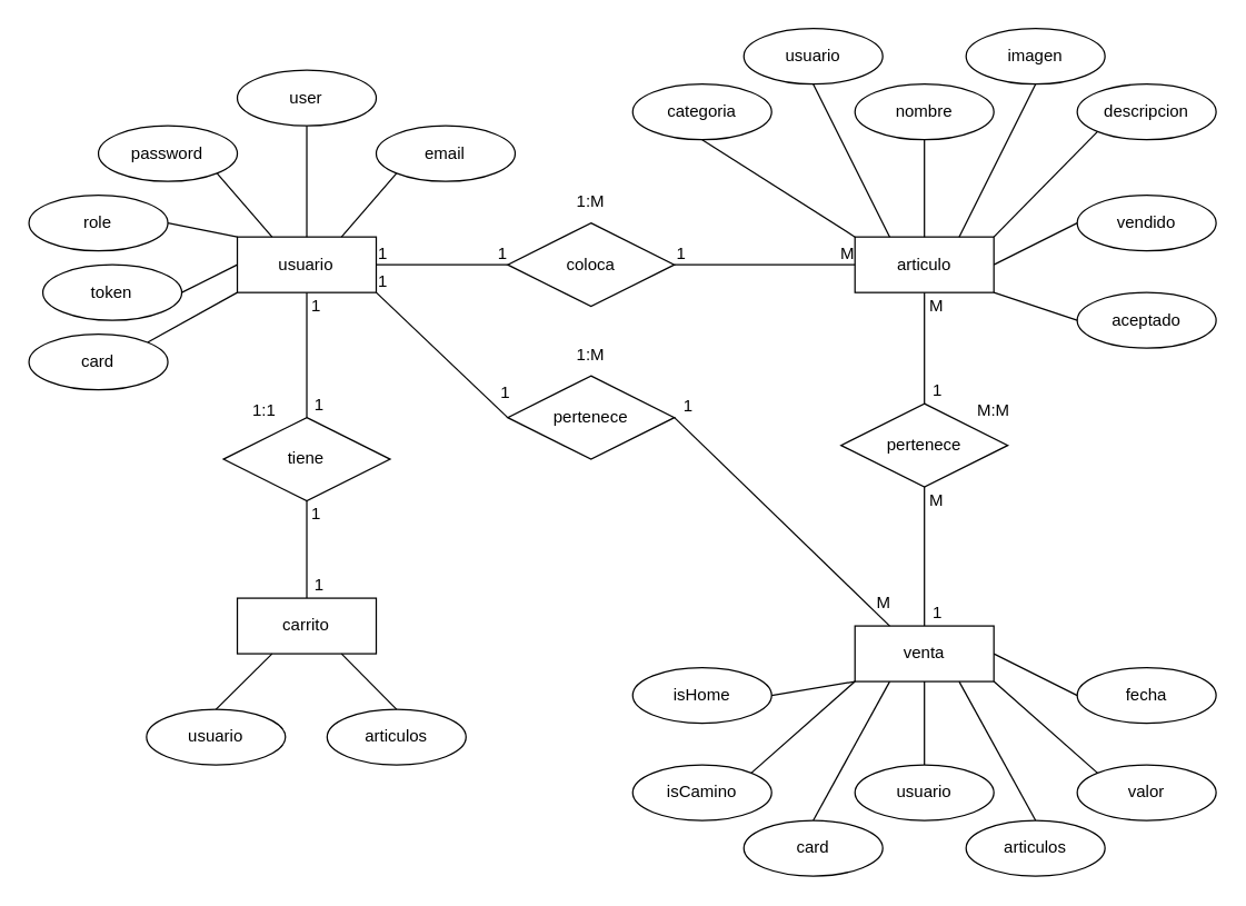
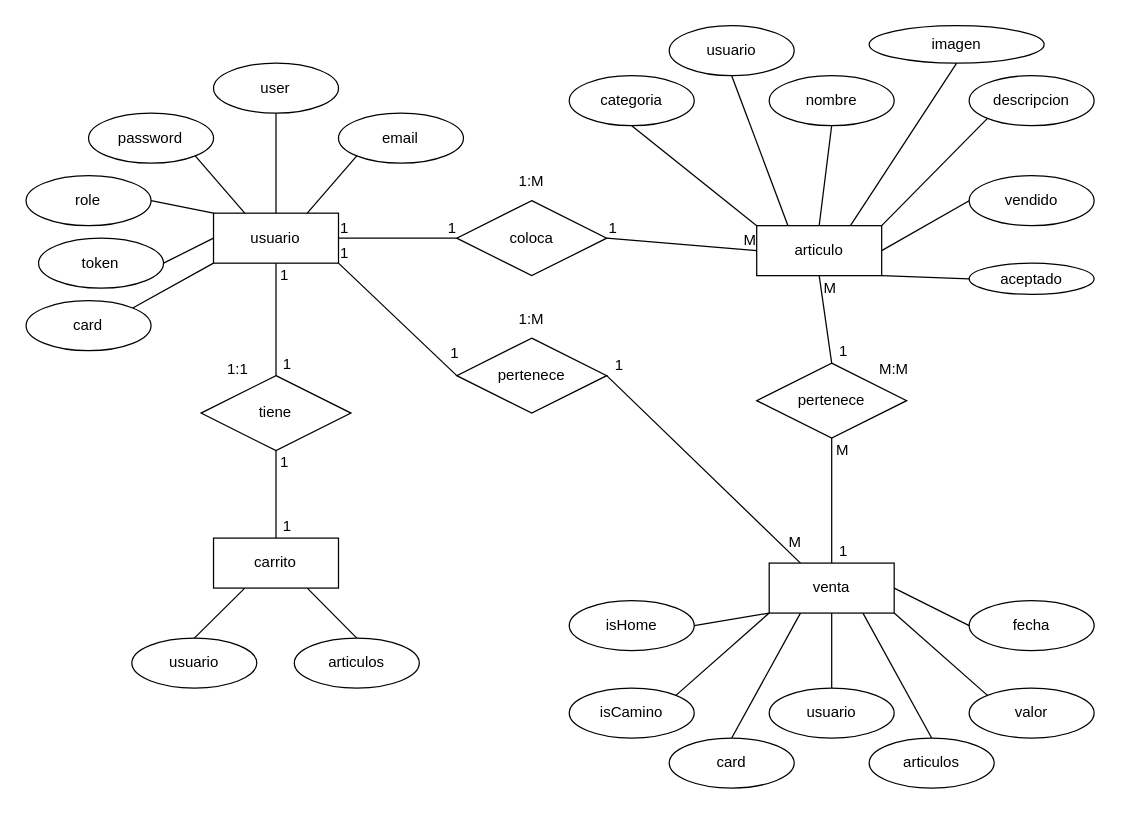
  <mxCell id="0" />
  <mxCell id="1" parent="0" />
  <mxCell id="2" value="user" style="ellipse;whiteSpace=wrap;html=1;align=center;" vertex="1" parent="1"><mxGeometry x="170.36" y="50" width="100" height="40" as="geometry" /></mxCell>
  <mxCell id="3" value="usuario" style="whiteSpace=wrap;html=1;align=center;" vertex="1" parent="1"><mxGeometry x="170.36" y="170" width="100" height="40" as="geometry" /></mxCell>
- <mxCell id="4" value="articulo" style="whiteSpace=wrap;html=1;align=center;" vertex="1" parent="1"><mxGeometry x="615" y="170" width="100" height="40" as="geometry" /></mxCell>
+ <mxCell id="4" value="articulo" style="whiteSpace=wrap;html=1;align=center;" vertex="1" parent="1"><mxGeometry x="605" y="180" width="100" height="40" as="geometry" /></mxCell>
  <mxCell id="5" value="carrito" style="whiteSpace=wrap;html=1;align=center;" vertex="1" parent="1"><mxGeometry x="170.36" y="430" width="100" height="40" as="geometry" /></mxCell>
  <mxCell id="6" value="venta" style="whiteSpace=wrap;html=1;align=center;" vertex="1" parent="1"><mxGeometry x="615" y="450" width="100" height="40" as="geometry" /></mxCell>
  <mxCell id="7" value="usuario" style="ellipse;whiteSpace=wrap;html=1;align=center;" vertex="1" parent="1"><mxGeometry x="535" y="20" width="100" height="40" as="geometry" /></mxCell>
  <mxCell id="8" value="nombre" style="ellipse;whiteSpace=wrap;html=1;align=center;" vertex="1" parent="1"><mxGeometry x="615" y="60" width="100" height="40" as="geometry" /></mxCell>
- <mxCell id="9" value="imagen" style="ellipse;whiteSpace=wrap;html=1;align=center;" vertex="1" parent="1"><mxGeometry x="695" y="20" width="100" height="40" as="geometry" /></mxCell>
+ <mxCell id="9" value="imagen" style="ellipse;whiteSpace=wrap;html=1;align=center;" vertex="1" parent="1"><mxGeometry x="695" y="20" width="140" height="30" as="geometry" /></mxCell>
  <mxCell id="10" value="descripcion" style="ellipse;whiteSpace=wrap;html=1;align=center;" vertex="1" parent="1"><mxGeometry x="775" y="60" width="100" height="40" as="geometry" /></mxCell>
  <mxCell id="11" value="categoria" style="ellipse;whiteSpace=wrap;html=1;align=center;" vertex="1" parent="1"><mxGeometry x="455" y="60" width="100" height="40" as="geometry" /></mxCell>
- <mxCell id="12" value="aceptado" style="ellipse;whiteSpace=wrap;html=1;align=center;" vertex="1" parent="1"><mxGeometry x="775" y="210" width="100" height="40" as="geometry" /></mxCell>
+ <mxCell id="12" value="aceptado" style="ellipse;whiteSpace=wrap;html=1;align=center;" vertex="1" parent="1"><mxGeometry x="775" y="210" width="100" height="25" as="geometry" /></mxCell>
  <mxCell id="13" value="vendido" style="ellipse;whiteSpace=wrap;html=1;align=center;" vertex="1" parent="1"><mxGeometry x="775" y="140" width="100" height="40" as="geometry" /></mxCell>
  <mxCell id="14" value="" style="endArrow=none;html=1;rounded=0;exitX=0.5;exitY=1;exitDx=0;exitDy=0;entryX=0;entryY=0;entryDx=0;entryDy=0;" edge="1" parent="1" source="11" target="4"><mxGeometry relative="1" as="geometry"><mxPoint x="515" y="280" as="sourcePoint" /><mxPoint x="675" y="280" as="targetPoint" /></mxGeometry></mxCell>
  <mxCell id="15" value="" style="endArrow=none;html=1;rounded=0;entryX=0.5;entryY=1;entryDx=0;entryDy=0;exitX=0.25;exitY=0;exitDx=0;exitDy=0;" edge="1" parent="1" source="4" target="7"><mxGeometry relative="1" as="geometry"><mxPoint x="515" y="280" as="sourcePoint" /><mxPoint x="675" y="280" as="targetPoint" /></mxGeometry></mxCell>
  <mxCell id="16" value="" style="endArrow=none;html=1;rounded=0;exitX=0.5;exitY=1;exitDx=0;exitDy=0;entryX=0.5;entryY=0;entryDx=0;entryDy=0;" edge="1" parent="1" source="8" target="4"><mxGeometry relative="1" as="geometry"><mxPoint x="515" y="280" as="sourcePoint" /><mxPoint x="675" y="280" as="targetPoint" /></mxGeometry></mxCell>
  <mxCell id="17" value="" style="endArrow=none;html=1;rounded=0;entryX=0.5;entryY=1;entryDx=0;entryDy=0;exitX=0.75;exitY=0;exitDx=0;exitDy=0;" edge="1" parent="1" source="4" target="9"><mxGeometry relative="1" as="geometry"><mxPoint x="515" y="280" as="sourcePoint" /><mxPoint x="675" y="280" as="targetPoint" /></mxGeometry></mxCell>
  <mxCell id="18" value="" style="endArrow=none;html=1;rounded=0;entryX=0;entryY=1;entryDx=0;entryDy=0;exitX=1;exitY=0;exitDx=0;exitDy=0;" edge="1" parent="1" source="4" target="10"><mxGeometry relative="1" as="geometry"><mxPoint x="515" y="280" as="sourcePoint" /><mxPoint x="675" y="280" as="targetPoint" /></mxGeometry></mxCell>
  <mxCell id="19" value="" style="endArrow=none;html=1;rounded=0;entryX=0;entryY=0.5;entryDx=0;entryDy=0;exitX=1;exitY=0.5;exitDx=0;exitDy=0;" edge="1" parent="1" source="4" target="13"><mxGeometry relative="1" as="geometry"><mxPoint x="515" y="280" as="sourcePoint" /><mxPoint x="675" y="280" as="targetPoint" /></mxGeometry></mxCell>
  <mxCell id="20" value="" style="endArrow=none;html=1;rounded=0;entryX=0;entryY=0.5;entryDx=0;entryDy=0;exitX=1;exitY=1;exitDx=0;exitDy=0;" edge="1" parent="1" source="4" target="12"><mxGeometry relative="1" as="geometry"><mxPoint x="515" y="280" as="sourcePoint" /><mxPoint x="675" y="280" as="targetPoint" /></mxGeometry></mxCell>
  <mxCell id="21" value="articulos" style="ellipse;whiteSpace=wrap;html=1;align=center;" vertex="1" parent="1"><mxGeometry x="695" y="590" width="100" height="40" as="geometry" /></mxCell>
  <mxCell id="22" value="usuario" style="ellipse;whiteSpace=wrap;html=1;align=center;" vertex="1" parent="1"><mxGeometry x="615" y="550" width="100" height="40" as="geometry" /></mxCell>
  <mxCell id="23" value="card" style="ellipse;whiteSpace=wrap;html=1;align=center;" vertex="1" parent="1"><mxGeometry x="535" y="590" width="100" height="40" as="geometry" /></mxCell>
  <mxCell id="24" value="valor" style="ellipse;whiteSpace=wrap;html=1;align=center;" vertex="1" parent="1"><mxGeometry x="775" y="550" width="100" height="40" as="geometry" /></mxCell>
  <mxCell id="25" value="fecha" style="ellipse;whiteSpace=wrap;html=1;align=center;" vertex="1" parent="1"><mxGeometry x="775" y="480" width="100" height="40" as="geometry" /></mxCell>
  <mxCell id="26" value="isCamino" style="ellipse;whiteSpace=wrap;html=1;align=center;" vertex="1" parent="1"><mxGeometry x="455" y="550" width="100" height="40" as="geometry" /></mxCell>
  <mxCell id="27" value="isHome" style="ellipse;whiteSpace=wrap;html=1;align=center;" vertex="1" parent="1"><mxGeometry x="455" y="480" width="100" height="40" as="geometry" /></mxCell>
  <mxCell id="28" value="" style="endArrow=none;html=1;rounded=0;entryX=0;entryY=1;entryDx=0;entryDy=0;exitX=1;exitY=0.5;exitDx=0;exitDy=0;" edge="1" parent="1" source="27" target="6"><mxGeometry relative="1" as="geometry"><mxPoint x="515" y="340" as="sourcePoint" /><mxPoint x="675" y="340" as="targetPoint" /></mxGeometry></mxCell>
  <mxCell id="29" value="" style="endArrow=none;html=1;rounded=0;exitX=1;exitY=0;exitDx=0;exitDy=0;entryX=0;entryY=1;entryDx=0;entryDy=0;" edge="1" parent="1" source="26" target="6"><mxGeometry relative="1" as="geometry"><mxPoint x="515" y="340" as="sourcePoint" /><mxPoint x="675" y="340" as="targetPoint" /></mxGeometry></mxCell>
  <mxCell id="30" value="" style="endArrow=none;html=1;rounded=0;exitX=0.5;exitY=0;exitDx=0;exitDy=0;entryX=0.25;entryY=1;entryDx=0;entryDy=0;" edge="1" parent="1" source="23" target="6"><mxGeometry relative="1" as="geometry"><mxPoint x="515" y="340" as="sourcePoint" /><mxPoint x="675" y="340" as="targetPoint" /></mxGeometry></mxCell>
  <mxCell id="31" value="" style="endArrow=none;html=1;rounded=0;entryX=0.5;entryY=0;entryDx=0;entryDy=0;exitX=0.5;exitY=1;exitDx=0;exitDy=0;" edge="1" parent="1" source="6" target="22"><mxGeometry relative="1" as="geometry"><mxPoint x="515" y="340" as="sourcePoint" /><mxPoint x="675" y="340" as="targetPoint" /></mxGeometry></mxCell>
  <mxCell id="32" value="" style="endArrow=none;html=1;rounded=0;entryX=0.5;entryY=0;entryDx=0;entryDy=0;exitX=0.75;exitY=1;exitDx=0;exitDy=0;" edge="1" parent="1" source="6" target="21"><mxGeometry relative="1" as="geometry"><mxPoint x="515" y="340" as="sourcePoint" /><mxPoint x="675" y="340" as="targetPoint" /></mxGeometry></mxCell>
  <mxCell id="33" value="" style="endArrow=none;html=1;rounded=0;entryX=0;entryY=0;entryDx=0;entryDy=0;exitX=1;exitY=1;exitDx=0;exitDy=0;" edge="1" parent="1" source="6" target="24"><mxGeometry relative="1" as="geometry"><mxPoint x="515" y="340" as="sourcePoint" /><mxPoint x="675" y="340" as="targetPoint" /></mxGeometry></mxCell>
  <mxCell id="34" value="" style="endArrow=none;html=1;rounded=0;entryX=0;entryY=0.5;entryDx=0;entryDy=0;exitX=1;exitY=0.5;exitDx=0;exitDy=0;" edge="1" parent="1" source="6" target="25"><mxGeometry relative="1" as="geometry"><mxPoint x="515" y="340" as="sourcePoint" /><mxPoint x="675" y="340" as="targetPoint" /></mxGeometry></mxCell>
  <mxCell id="35" value="usuario" style="ellipse;whiteSpace=wrap;html=1;align=center;" vertex="1" parent="1"><mxGeometry x="105" y="510" width="100" height="40" as="geometry" /></mxCell>
  <mxCell id="36" value="articulos" style="ellipse;whiteSpace=wrap;html=1;align=center;" vertex="1" parent="1"><mxGeometry x="235" y="510" width="100" height="40" as="geometry" /></mxCell>
  <mxCell id="37" value="" style="endArrow=none;html=1;rounded=0;exitX=0.5;exitY=0;exitDx=0;exitDy=0;entryX=0.25;entryY=1;entryDx=0;entryDy=0;" edge="1" parent="1" source="35" target="5"><mxGeometry relative="1" as="geometry"><mxPoint x="335" y="370" as="sourcePoint" /><mxPoint x="495" y="370" as="targetPoint" /></mxGeometry></mxCell>
  <mxCell id="38" value="" style="endArrow=none;html=1;rounded=0;entryX=0.5;entryY=0;entryDx=0;entryDy=0;exitX=0.75;exitY=1;exitDx=0;exitDy=0;" edge="1" parent="1" source="5" target="36"><mxGeometry relative="1" as="geometry"><mxPoint x="335" y="370" as="sourcePoint" /><mxPoint x="495" y="370" as="targetPoint" /></mxGeometry></mxCell>
  <mxCell id="39" value="email" style="ellipse;whiteSpace=wrap;html=1;align=center;" vertex="1" parent="1"><mxGeometry x="270.36" y="90" width="100" height="40" as="geometry" /></mxCell>
  <mxCell id="40" value="password" style="ellipse;whiteSpace=wrap;html=1;align=center;" vertex="1" parent="1"><mxGeometry x="70.36" y="90" width="100" height="40" as="geometry" /></mxCell>
  <mxCell id="41" value="role" style="ellipse;whiteSpace=wrap;html=1;align=center;" vertex="1" parent="1"><mxGeometry x="20.36" y="140" width="100" height="40" as="geometry" /></mxCell>
  <mxCell id="42" value="token" style="ellipse;whiteSpace=wrap;html=1;align=center;" vertex="1" parent="1"><mxGeometry x="30.36" y="190" width="100" height="40" as="geometry" /></mxCell>
  <mxCell id="43" value="card" style="ellipse;whiteSpace=wrap;html=1;align=center;" vertex="1" parent="1"><mxGeometry x="20.36" y="240" width="100" height="40" as="geometry" /></mxCell>
  <mxCell id="44" value="" style="endArrow=none;html=1;rounded=0;exitX=1;exitY=0;exitDx=0;exitDy=0;entryX=0;entryY=1;entryDx=0;entryDy=0;" edge="1" parent="1" source="43" target="3"><mxGeometry relative="1" as="geometry"><mxPoint x="330.36" y="400" as="sourcePoint" /><mxPoint x="490.36" y="400" as="targetPoint" /></mxGeometry></mxCell>
  <mxCell id="45" value="" style="endArrow=none;html=1;rounded=0;exitX=1;exitY=0.5;exitDx=0;exitDy=0;entryX=0;entryY=0.5;entryDx=0;entryDy=0;" edge="1" parent="1" source="42" target="3"><mxGeometry relative="1" as="geometry"><mxPoint x="330.36" y="400" as="sourcePoint" /><mxPoint x="490.36" y="400" as="targetPoint" /></mxGeometry></mxCell>
  <mxCell id="46" value="" style="endArrow=none;html=1;rounded=0;exitX=1;exitY=0.5;exitDx=0;exitDy=0;entryX=0;entryY=0;entryDx=0;entryDy=0;" edge="1" parent="1" source="41" target="3"><mxGeometry relative="1" as="geometry"><mxPoint x="130.36" y="180" as="sourcePoint" /><mxPoint x="490.36" y="400" as="targetPoint" /></mxGeometry></mxCell>
  <mxCell id="47" value="" style="endArrow=none;html=1;rounded=0;exitX=1;exitY=1;exitDx=0;exitDy=0;entryX=0.25;entryY=0;entryDx=0;entryDy=0;" edge="1" parent="1" source="40" target="3"><mxGeometry relative="1" as="geometry"><mxPoint x="330.36" y="400" as="sourcePoint" /><mxPoint x="490.36" y="400" as="targetPoint" /></mxGeometry></mxCell>
  <mxCell id="48" value="" style="endArrow=none;html=1;rounded=0;exitX=0.5;exitY=1;exitDx=0;exitDy=0;entryX=0.5;entryY=0;entryDx=0;entryDy=0;" edge="1" parent="1" source="2" target="3"><mxGeometry relative="1" as="geometry"><mxPoint x="330.36" y="400" as="sourcePoint" /><mxPoint x="490.36" y="400" as="targetPoint" /></mxGeometry></mxCell>
  <mxCell id="49" value="" style="endArrow=none;html=1;rounded=0;entryX=0;entryY=1;entryDx=0;entryDy=0;exitX=0.75;exitY=0;exitDx=0;exitDy=0;" edge="1" parent="1" source="3" target="39"><mxGeometry relative="1" as="geometry"><mxPoint x="330.36" y="400" as="sourcePoint" /><mxPoint x="275.005" y="124.142" as="targetPoint" /></mxGeometry></mxCell>
  <mxCell id="50" value="pertenece" style="shape=rhombus;perimeter=rhombusPerimeter;whiteSpace=wrap;html=1;align=center;" vertex="1" parent="1"><mxGeometry x="605" y="290" width="120" height="60" as="geometry" /></mxCell>
  <mxCell id="51" value="" style="endArrow=none;html=1;rounded=0;exitX=0.5;exitY=1;exitDx=0;exitDy=0;entryX=0.5;entryY=0;entryDx=0;entryDy=0;" edge="1" parent="1" source="4" target="50"><mxGeometry relative="1" as="geometry"><mxPoint x="345" y="340" as="sourcePoint" /><mxPoint x="505" y="340" as="targetPoint" /></mxGeometry></mxCell>
  <mxCell id="52" value="M" style="resizable=0;html=1;align=left;verticalAlign=bottom;" connectable="0" vertex="1" parent="51"><mxGeometry x="-1" relative="1" as="geometry"><mxPoint x="2" y="18" as="offset" /></mxGeometry></mxCell>
  <mxCell id="53" value="1" style="resizable=0;html=1;align=right;verticalAlign=bottom;" connectable="0" vertex="1" parent="51"><mxGeometry x="1" relative="1" as="geometry"><mxPoint x="13" y="-1" as="offset" /></mxGeometry></mxCell>
  <mxCell id="54" value="" style="endArrow=none;html=1;rounded=0;exitX=0.5;exitY=1;exitDx=0;exitDy=0;entryX=0.5;entryY=0;entryDx=0;entryDy=0;" edge="1" parent="1" source="50" target="6"><mxGeometry relative="1" as="geometry"><mxPoint x="675" y="220" as="sourcePoint" /><mxPoint x="675" y="300" as="targetPoint" /></mxGeometry></mxCell>
  <mxCell id="55" value="M" style="resizable=0;html=1;align=left;verticalAlign=bottom;" connectable="0" vertex="1" parent="54"><mxGeometry x="-1" relative="1" as="geometry"><mxPoint x="2" y="18" as="offset" /></mxGeometry></mxCell>
  <mxCell id="56" value="1" style="resizable=0;html=1;align=right;verticalAlign=bottom;" connectable="0" vertex="1" parent="54"><mxGeometry x="1" relative="1" as="geometry"><mxPoint x="13" y="-1" as="offset" /></mxGeometry></mxCell>
  <mxCell id="57" value="coloca" style="shape=rhombus;perimeter=rhombusPerimeter;whiteSpace=wrap;html=1;align=center;" vertex="1" parent="1"><mxGeometry x="365" y="160" width="120" height="60" as="geometry" /></mxCell>
  <mxCell id="58" value="" style="endArrow=none;html=1;rounded=0;exitX=1;exitY=0.5;exitDx=0;exitDy=0;entryX=0;entryY=0.5;entryDx=0;entryDy=0;" edge="1" parent="1" source="3" target="57"><mxGeometry relative="1" as="geometry"><mxPoint x="255" y="210" as="sourcePoint" /><mxPoint x="345" y="170" as="targetPoint" /></mxGeometry></mxCell>
  <mxCell id="59" value="1" style="resizable=0;html=1;align=left;verticalAlign=bottom;" connectable="0" vertex="1" parent="58"><mxGeometry x="-1" relative="1" as="geometry" /></mxCell>
  <mxCell id="60" value="1" style="resizable=0;html=1;align=right;verticalAlign=bottom;" connectable="0" vertex="1" parent="58"><mxGeometry x="1" relative="1" as="geometry" /></mxCell>
  <mxCell id="61" value="" style="endArrow=none;html=1;rounded=0;exitX=1;exitY=0.5;exitDx=0;exitDy=0;entryX=0;entryY=0.5;entryDx=0;entryDy=0;" edge="1" parent="1" source="57" target="4"><mxGeometry relative="1" as="geometry"><mxPoint x="465" y="280" as="sourcePoint" /><mxPoint x="545" y="340" as="targetPoint" /></mxGeometry></mxCell>
  <mxCell id="62" value="1" style="resizable=0;html=1;align=left;verticalAlign=bottom;" connectable="0" vertex="1" parent="61"><mxGeometry x="-1" relative="1" as="geometry" /></mxCell>
  <mxCell id="63" value="M" style="resizable=0;html=1;align=right;verticalAlign=bottom;" connectable="0" vertex="1" parent="61"><mxGeometry x="1" relative="1" as="geometry" /></mxCell>
  <mxCell id="64" value="tiene" style="shape=rhombus;perimeter=rhombusPerimeter;whiteSpace=wrap;html=1;align=center;" vertex="1" parent="1"><mxGeometry x="160.36" y="300" width="120" height="60" as="geometry" /></mxCell>
  <mxCell id="65" value="" style="endArrow=none;html=1;rounded=0;exitX=0.5;exitY=1;exitDx=0;exitDy=0;entryX=0.5;entryY=0;entryDx=0;entryDy=0;" edge="1" parent="1" target="64" source="3"><mxGeometry relative="1" as="geometry"><mxPoint x="80.36" y="330" as="sourcePoint" /><mxPoint x="-79.64" y="460" as="targetPoint" /></mxGeometry></mxCell>
  <mxCell id="66" value="1" style="resizable=0;html=1;align=left;verticalAlign=bottom;" connectable="0" vertex="1" parent="65"><mxGeometry x="-1" relative="1" as="geometry"><mxPoint x="2" y="18" as="offset" /></mxGeometry></mxCell>
  <mxCell id="67" value="1" style="resizable=0;html=1;align=right;verticalAlign=bottom;" connectable="0" vertex="1" parent="65"><mxGeometry x="1" relative="1" as="geometry"><mxPoint x="13" y="-1" as="offset" /></mxGeometry></mxCell>
  <mxCell id="68" value="" style="endArrow=none;html=1;rounded=0;exitX=0.5;exitY=1;exitDx=0;exitDy=0;entryX=0.5;entryY=0;entryDx=0;entryDy=0;" edge="1" parent="1" source="64" target="5"><mxGeometry relative="1" as="geometry"><mxPoint x="90.36" y="340" as="sourcePoint" /><mxPoint x="80.36" y="570" as="targetPoint" /></mxGeometry></mxCell>
  <mxCell id="69" value="1" style="resizable=0;html=1;align=left;verticalAlign=bottom;" connectable="0" vertex="1" parent="68"><mxGeometry x="-1" relative="1" as="geometry"><mxPoint x="2" y="18" as="offset" /></mxGeometry></mxCell>
  <mxCell id="70" value="1" style="resizable=0;html=1;align=right;verticalAlign=bottom;" connectable="0" vertex="1" parent="68"><mxGeometry x="1" relative="1" as="geometry"><mxPoint x="13" y="-1" as="offset" /></mxGeometry></mxCell>
  <mxCell id="71" value="pertenece" style="shape=rhombus;perimeter=rhombusPerimeter;whiteSpace=wrap;html=1;align=center;" vertex="1" parent="1"><mxGeometry x="365" y="270" width="120" height="60" as="geometry" /></mxCell>
  <mxCell id="72" value="" style="endArrow=none;html=1;rounded=0;exitX=1;exitY=0.5;exitDx=0;exitDy=0;entryX=0.25;entryY=0;entryDx=0;entryDy=0;" edge="1" parent="1" source="71" target="6"><mxGeometry relative="1" as="geometry"><mxPoint x="475" y="280" as="sourcePoint" /><mxPoint x="605" y="280" as="targetPoint" /></mxGeometry></mxCell>
  <mxCell id="73" value="1" style="resizable=0;html=1;align=left;verticalAlign=bottom;" connectable="0" vertex="1" parent="72"><mxGeometry x="-1" relative="1" as="geometry"><mxPoint x="5" as="offset" /></mxGeometry></mxCell>
  <mxCell id="74" value="M" style="resizable=0;html=1;align=right;verticalAlign=bottom;" connectable="0" vertex="1" parent="72"><mxGeometry x="1" relative="1" as="geometry"><mxPoint x="1" y="-8" as="offset" /></mxGeometry></mxCell>
  <mxCell id="75" value="" style="endArrow=none;html=1;rounded=0;exitX=1;exitY=1;exitDx=0;exitDy=0;entryX=0;entryY=0.5;entryDx=0;entryDy=0;" edge="1" parent="1" source="3" target="71"><mxGeometry relative="1" as="geometry"><mxPoint x="505" y="210" as="sourcePoint" /><mxPoint x="635" y="210" as="targetPoint" /></mxGeometry></mxCell>
  <mxCell id="76" value="1" style="resizable=0;html=1;align=left;verticalAlign=bottom;" connectable="0" vertex="1" parent="75"><mxGeometry x="-1" relative="1" as="geometry" /></mxCell>
  <mxCell id="77" value="1" style="resizable=0;html=1;align=right;verticalAlign=bottom;" connectable="0" vertex="1" parent="75"><mxGeometry x="1" relative="1" as="geometry"><mxPoint x="2" y="-10" as="offset" /></mxGeometry></mxCell>
  <mxCell id="78" value="1:1" style="text;html=1;strokeColor=none;fillColor=none;align=center;verticalAlign=middle;whiteSpace=wrap;rounded=0;" vertex="1" parent="1"><mxGeometry x="160.36" y="280" width="60" height="30" as="geometry" /></mxCell>
  <mxCell id="79" value="1:M" style="text;html=1;strokeColor=none;fillColor=none;align=center;verticalAlign=middle;whiteSpace=wrap;rounded=0;" vertex="1" parent="1"><mxGeometry x="395" y="130" width="60" height="30" as="geometry" /></mxCell>
  <mxCell id="80" value="1:M" style="text;html=1;strokeColor=none;fillColor=none;align=center;verticalAlign=middle;whiteSpace=wrap;rounded=0;" vertex="1" parent="1"><mxGeometry x="395" y="240" width="60" height="30" as="geometry" /></mxCell>
  <mxCell id="81" value="M:M" style="text;html=1;strokeColor=none;fillColor=none;align=center;verticalAlign=middle;whiteSpace=wrap;rounded=0;" vertex="1" parent="1"><mxGeometry x="685" y="280" width="60" height="30" as="geometry" /></mxCell>
